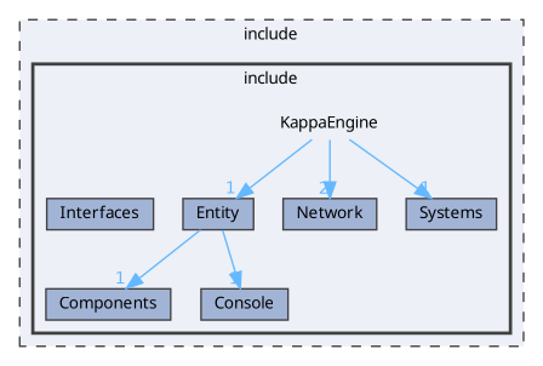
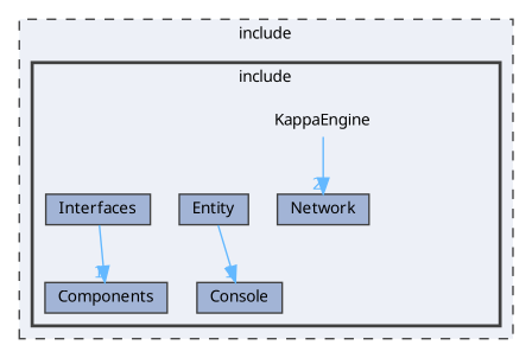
  digraph {
    compound=true
    fontname="Noto Sans"
    node [fontname="Noto Sans" fontsize=10 shape=box color=grey25 fillcolor="#a2b4d6" style=filled]
    edge [color=steelblue1 fontcolor=steelblue1 fontname="Noto Sans" fontsize=10 headlabel=1 labeldistance=1.5 labelfontname=Helvetica labelfontsize=10]
    n1 [height=0.2 label=KappaEngine shape=plaintext width=0.4 color="" fillcolor="" style=""]
    n2 [height=0.2 label=Components width=0.4]
    n3 [height=0.2 label=Console width=0.4]
    n4 [height=0.2 label=Entity width=0.4]
    n5 [height=0.2 label=Interfaces width=0.4]
    n6 [height=0.2 label=Network width=0.4]
-   n7 [height=0.2 label=Systems width=0.4]
    subgraph cluster_1 {
      bgcolor="#edf0f7"
      fontsize=10
      label=include
      pencolor=grey25
      style="filled,dashed"
      subgraph cluster_2 {
        bgcolor="#edf0f7"
        fontsize=10
        label=include
        pencolor=grey25
        style="filled,bold"
        n1
        n2
        n3
        n4
        n5
        n6
-       n7
      }
    }
-   n1 -> n4
    n1 -> n6 [headlabel=2]
-   n1 -> n7
-   n4 -> n2
+   n5 -> n2
    n4 -> n3
  }
